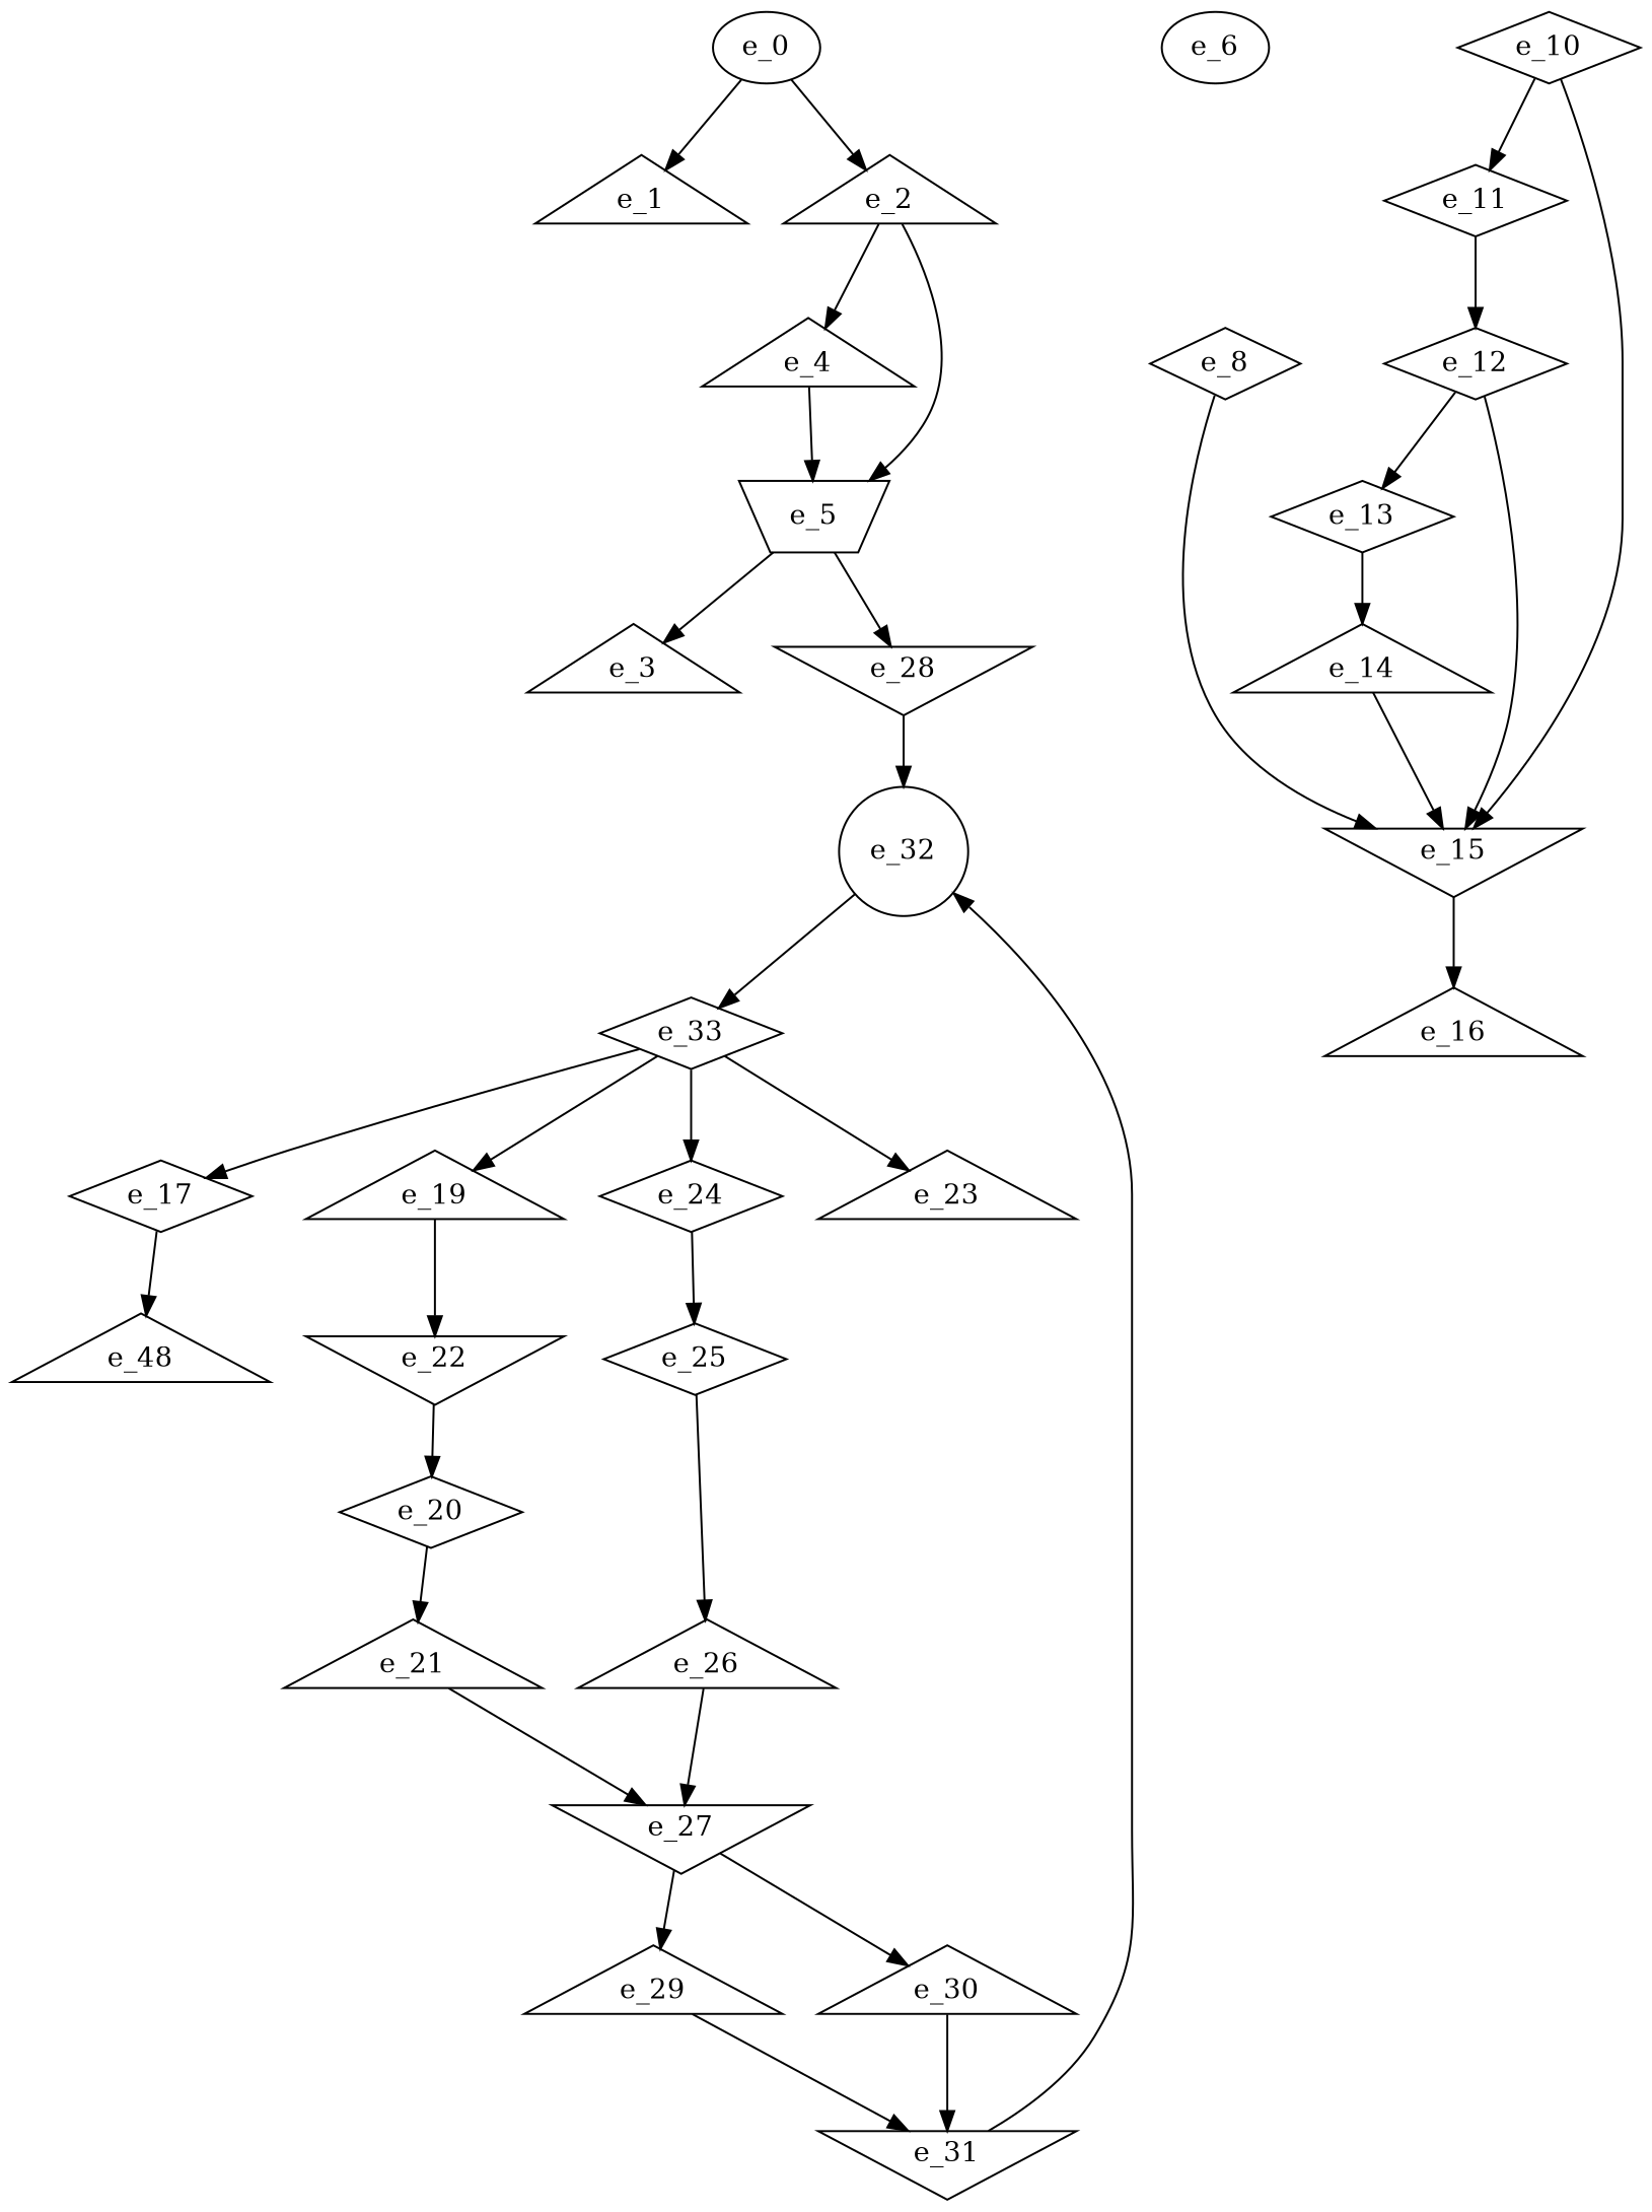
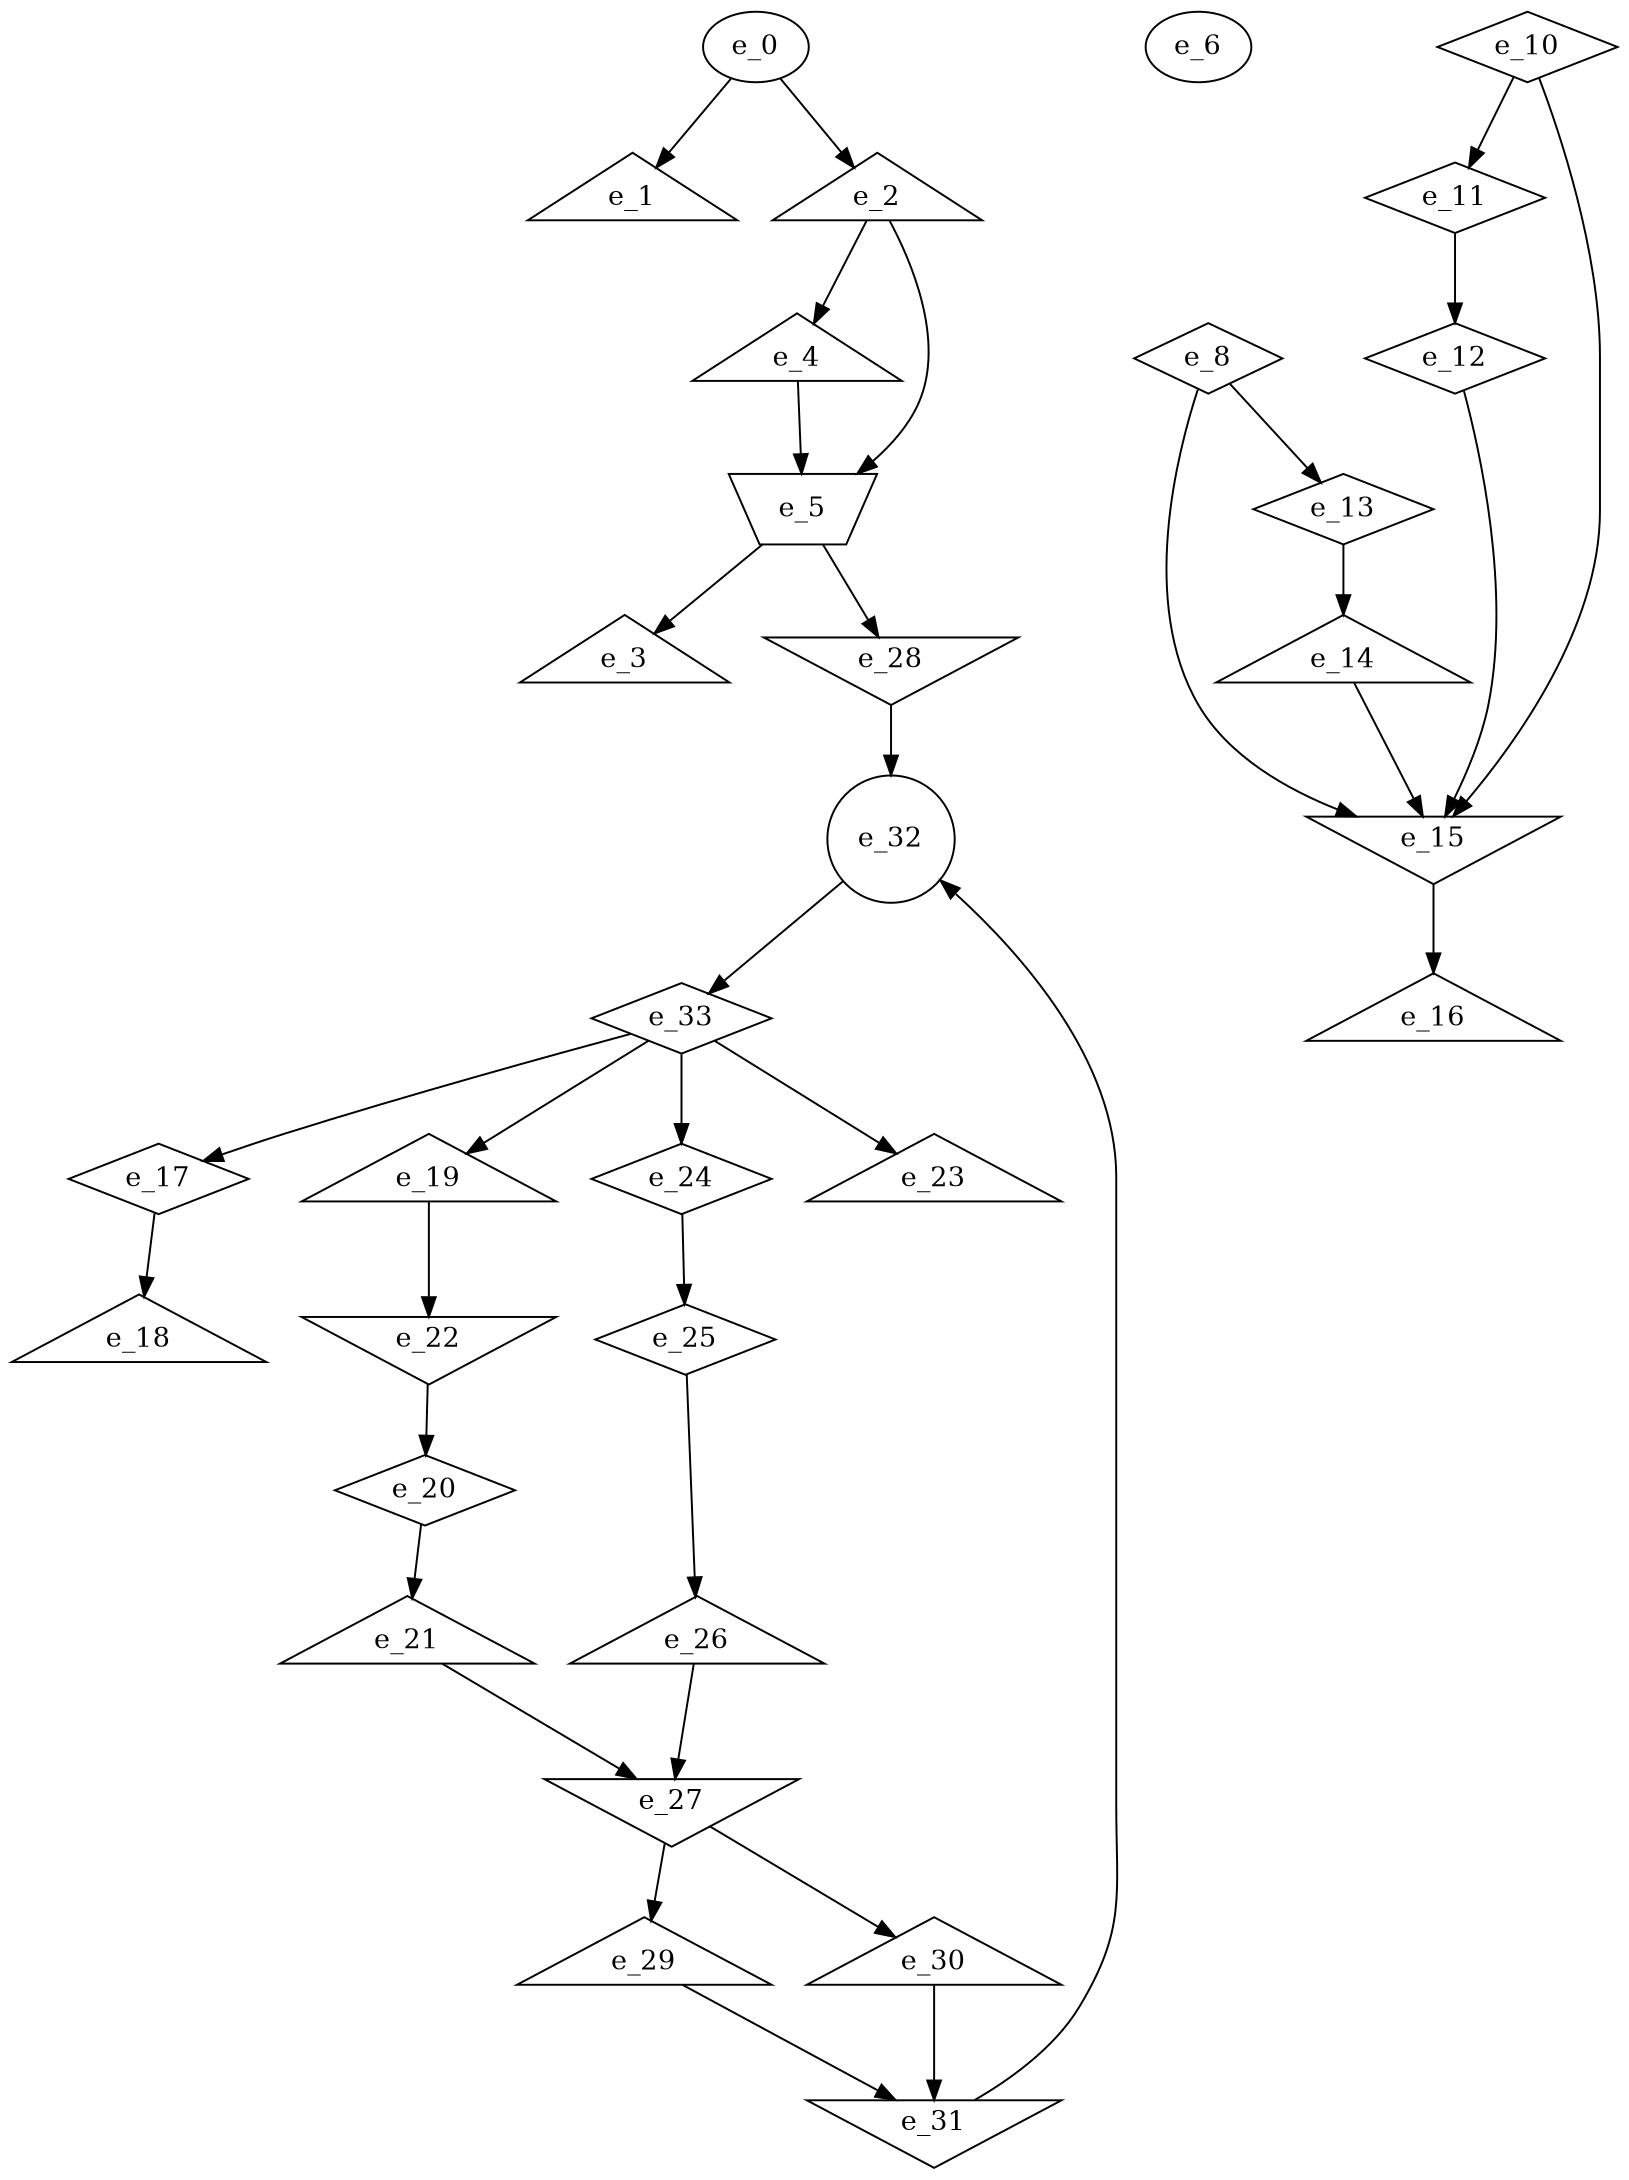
  digraph {
    node [shape=triangle]
    e_0 [shape=""]
    e_1
    e_2
    e_4
    e_5 [shape=invtrapezium]
    e_3
    e_28 [shape=invtriangle]
    e_32 [shape=circle]
    e_6 [shape=""]
    e_8 [shape=diamond]
    e_15 [shape=invtriangle]
    e_16
    e_10 [shape=diamond]
    e_11 [shape=diamond]
    e_12 [shape=diamond]
    e_13 [shape=diamond]
    e_14
    e_17 [shape=diamond]
-   e_18 [label=e_48]
+   e_18
    e_22 [shape=invtriangle]
    e_19
    e_20 [shape=diamond]
    e_21
    e_27 [shape=invtriangle]
    e_29
    e_30
    e_24 [shape=diamond]
    e_25 [shape=diamond]
    e_26
    e_31 [shape=invtriangle]
    e_33 [shape=diamond]
    e_23
    e_0 -> e_1
    e_0 -> e_2
    e_2 -> e_4
    e_2 -> e_5
    e_4 -> e_5
    e_5 -> e_3
    e_5 -> e_28
    e_28 -> e_32
    e_32 -> e_33
    e_8 -> e_15
    e_15 -> e_16
    e_10 -> e_15
    e_10 -> e_11
    e_11 -> e_12
    e_12 -> e_15
-   e_12 -> e_13
+   e_8 -> e_13
    e_13 -> e_14
    e_14 -> e_15
    e_17 -> e_18
    e_22 -> e_20
    e_19 -> e_22
    e_20 -> e_21
    e_21 -> e_27
    e_27 -> e_29
    e_27 -> e_30
    e_29 -> e_31
    e_30 -> e_31
    e_24 -> e_25
    e_25 -> e_26
    e_26 -> e_27
    e_31 -> e_32
    e_33 -> e_17
    e_33 -> e_19
    e_33 -> e_24
    e_33 -> e_23
  }
